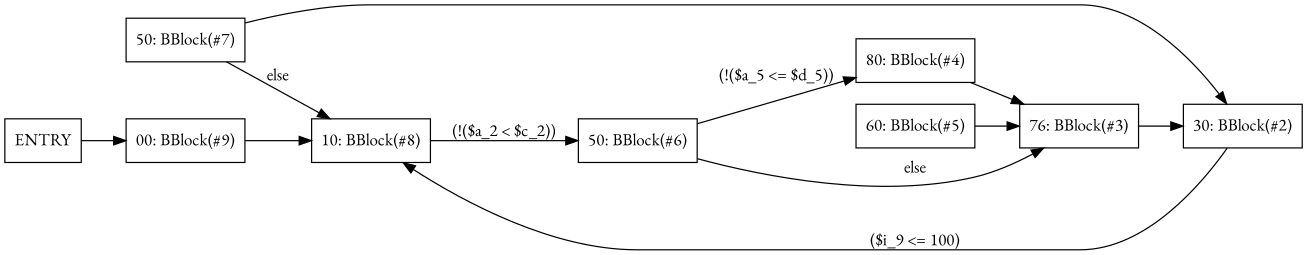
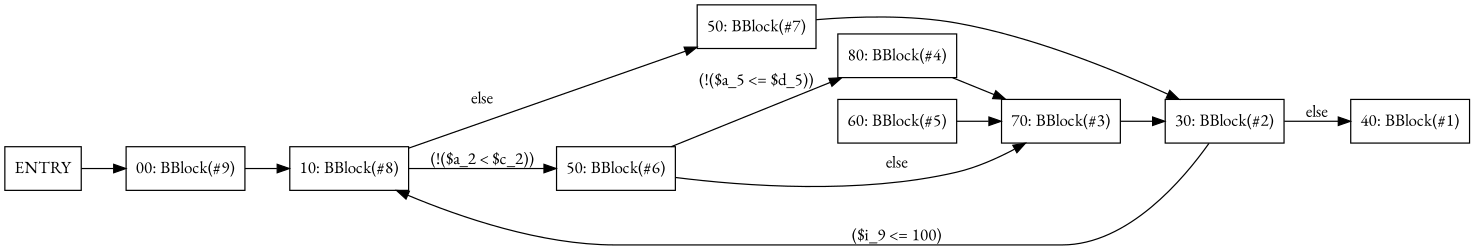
  digraph {
    fontname="EB Garamond"
    rankdir=LR
    node [fontname="EB Garamond" shape=box]
    edge [fontname="EB Garamond"]
    n1 [label="00: BBlock(#9)"]
    n2 [label="10: BBlock(#8)"]
    ENTRY
    n4 [label="50: BBlock(#7)"]
    n5 [label="50: BBlock(#6)"]
    n6 [label="30: BBlock(#2)"]
    n7 [label="80: BBlock(#4)"]
-   n8 [label="76: BBlock(#3)"]
+   n8 [label="70: BBlock(#3)"]
+   n9 [label="40: BBlock(#1)"]
    n10 [label="60: BBlock(#5)"]
    n1 -> n2
-   n4 -> n2 [label=else]
+   n2 -> n4 [label=else]
    n2 -> n5 [label="(!($a_2 < $c_2))"]
    ENTRY -> n1
    n4 -> n6
    n5 -> n7 [label="(!($a_5 <= $d_5))"]
    n5 -> n8 [label=else]
    n6 -> n2 [label="($i_9 <= 100)"]
+   n6 -> n9 [label=else]
    n7 -> n8
    n8 -> n6
    n10 -> n8
  }
